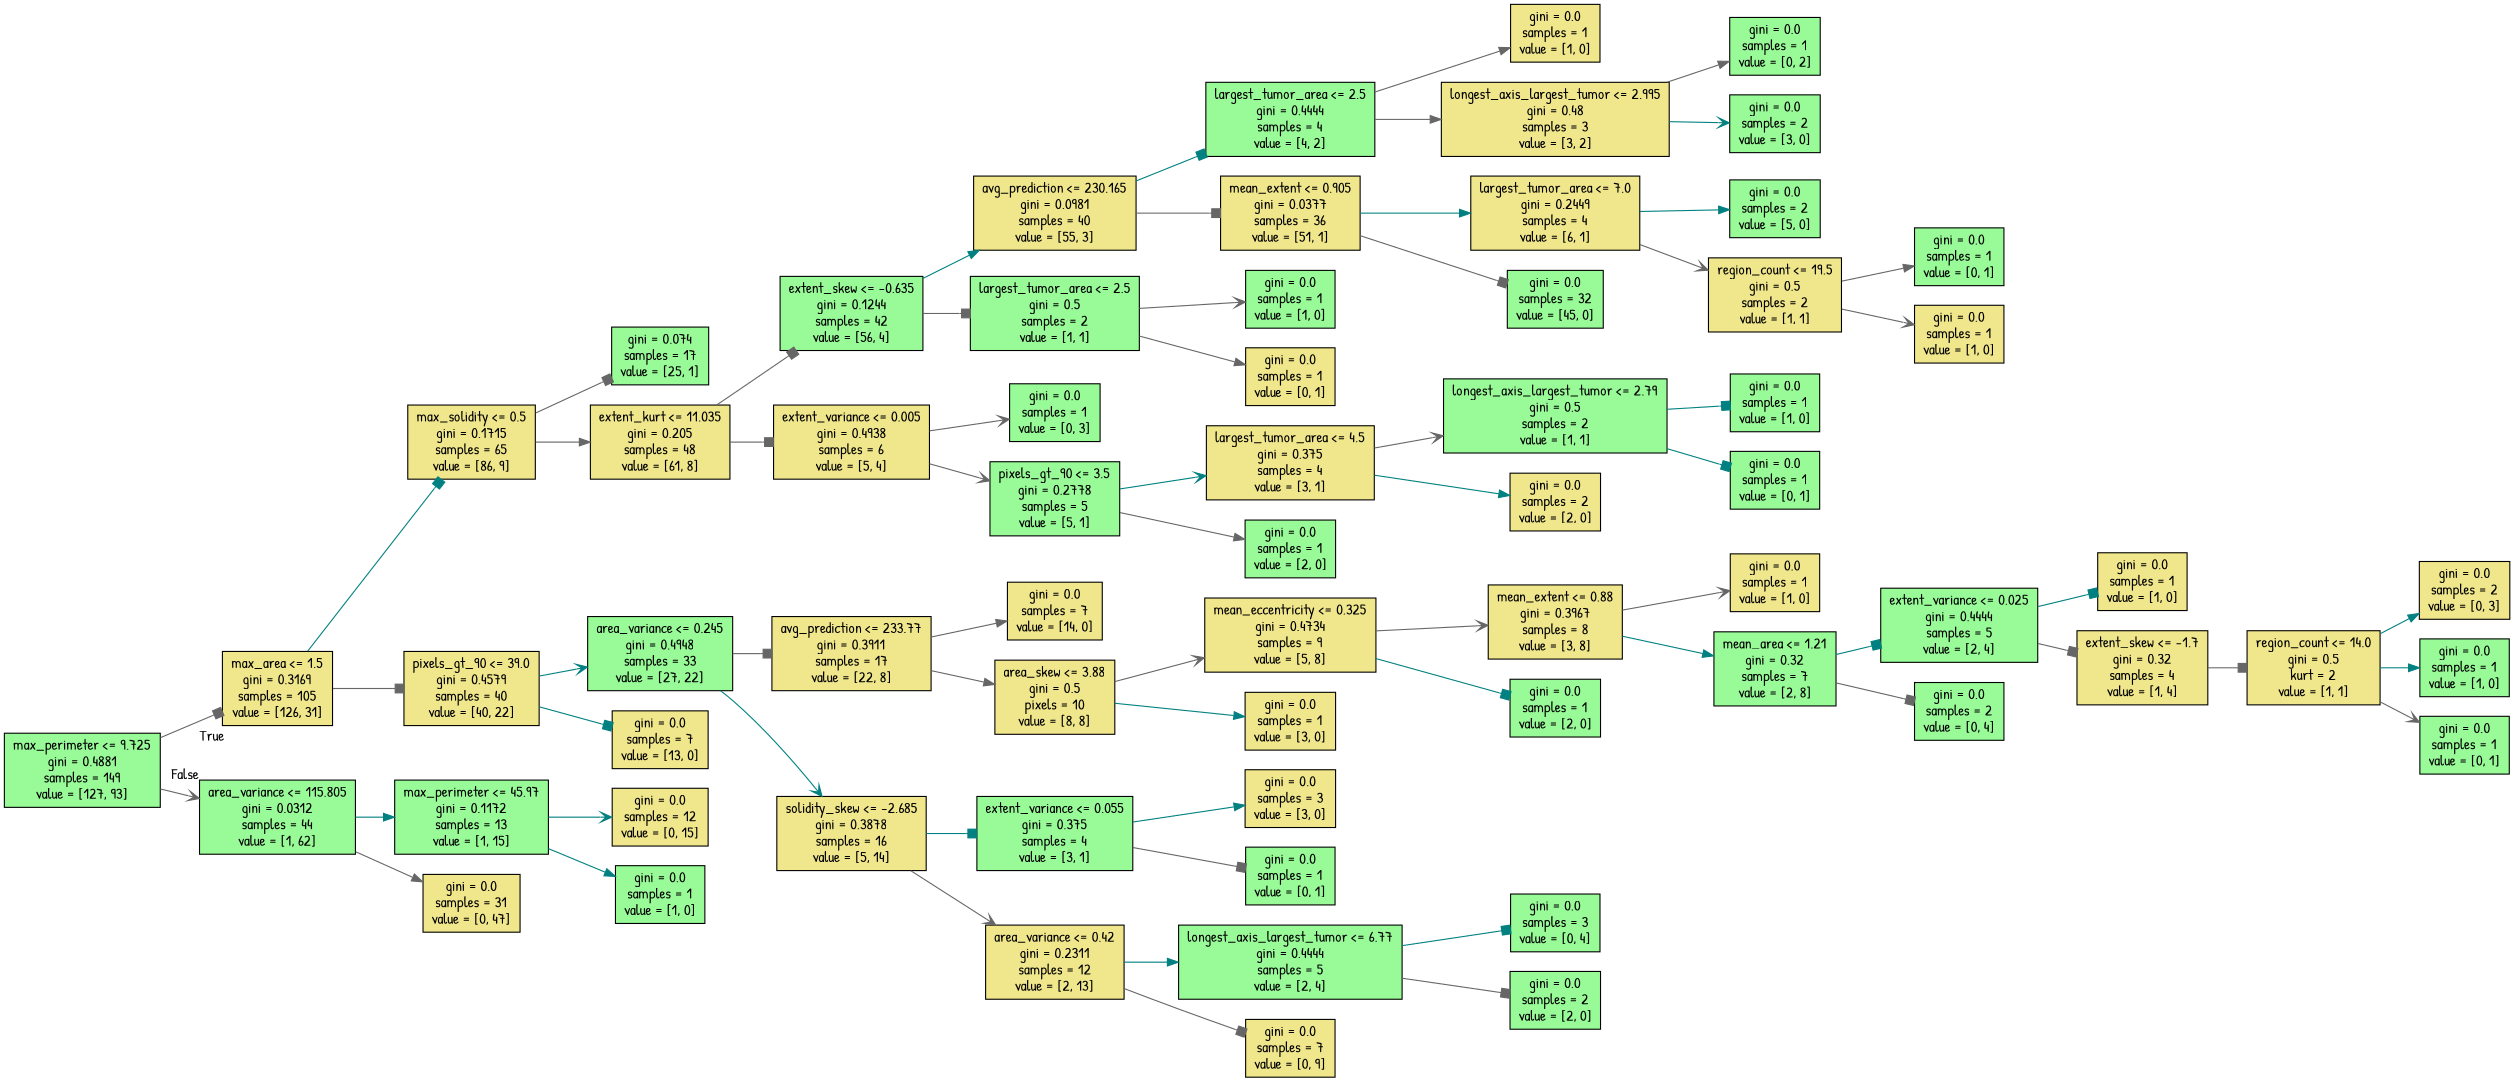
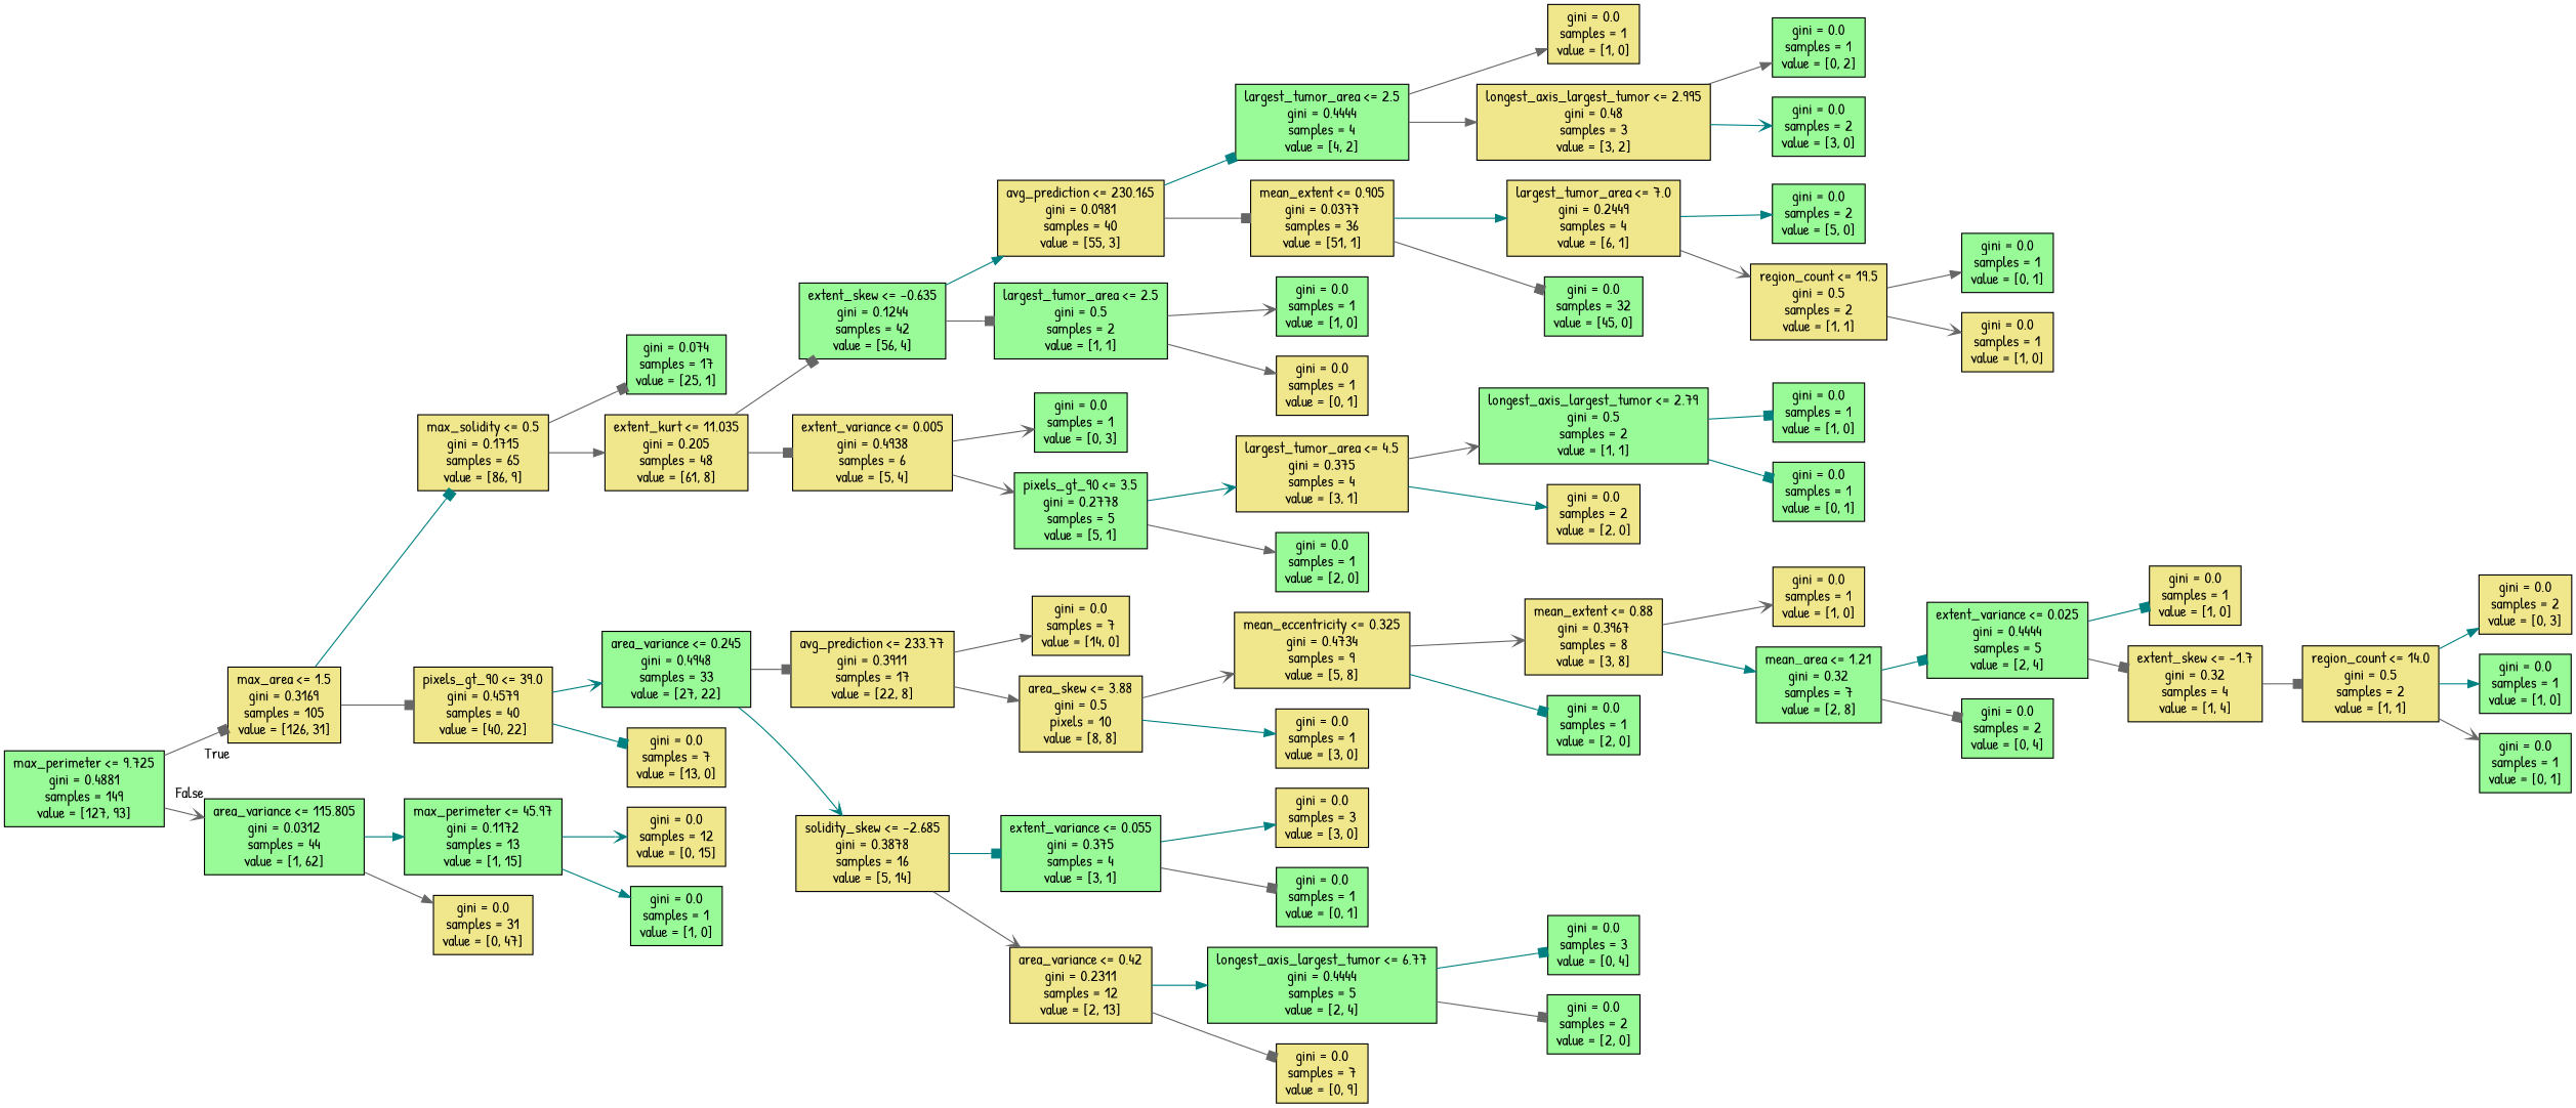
  digraph {
    fontname="Patrick Hand"
    rankdir=LR
    node [fillcolor=khaki fontname="Patrick Hand" shape=box style=filled]
    edge [arrowhead=box color=gray40 fontname="Patrick Hand"]
    n1 [fillcolor=palegreen label="max_perimeter <= 9.725\ngini = 0.4881\nsamples = 149\nvalue = [127, 93]"]
    n2 [label="max_area <= 1.5\ngini = 0.3169\nsamples = 105\nvalue = [126, 31]"]
    n3 [fillcolor=palegreen label="area_variance <= 115.805\ngini = 0.0312\nsamples = 44\nvalue = [1, 62]"]
    n4 [label="max_solidity <= 0.5\ngini = 0.1715\nsamples = 65\nvalue = [86, 9]"]
    n5 [label="pixels_gt_90 <= 39.0\ngini = 0.4579\nsamples = 40\nvalue = [40, 22]"]
    n6 [fillcolor=palegreen label="max_perimeter <= 45.97\ngini = 0.1172\nsamples = 13\nvalue = [1, 15]"]
    n7 [label="gini = 0.0\nsamples = 31\nvalue = [0, 47]"]
    n8 [fillcolor=palegreen label="gini = 0.074\nsamples = 17\nvalue = [25, 1]"]
    n9 [label="extent_kurt <= 11.035\ngini = 0.205\nsamples = 48\nvalue = [61, 8]"]
    n10 [fillcolor=palegreen label="area_variance <= 0.245\ngini = 0.4948\nsamples = 33\nvalue = [27, 22]"]
    n11 [label="gini = 0.0\nsamples = 7\nvalue = [13, 0]"]
    n12 [fillcolor=palegreen label="extent_skew <= -0.635\ngini = 0.1244\nsamples = 42\nvalue = [56, 4]"]
    n13 [label="extent_variance <= 0.005\ngini = 0.4938\nsamples = 6\nvalue = [5, 4]"]
    n14 [label="avg_prediction <= 230.165\ngini = 0.0981\nsamples = 40\nvalue = [55, 3]"]
    n15 [fillcolor=palegreen label="largest_tumor_area <= 2.5\ngini = 0.5\nsamples = 2\nvalue = [1, 1]"]
    n16 [fillcolor=palegreen label="gini = 0.0\nsamples = 1\nvalue = [0, 3]"]
    n17 [fillcolor=palegreen label="pixels_gt_90 <= 3.5\ngini = 0.2778\nsamples = 5\nvalue = [5, 1]"]
    n18 [fillcolor=palegreen label="largest_tumor_area <= 2.5\ngini = 0.4444\nsamples = 4\nvalue = [4, 2]"]
    n19 [label="mean_extent <= 0.905\ngini = 0.0377\nsamples = 36\nvalue = [51, 1]"]
    n20 [fillcolor=palegreen label="gini = 0.0\nsamples = 1\nvalue = [1, 0]"]
    n21 [label="gini = 0.0\nsamples = 1\nvalue = [0, 1]"]
    n22 [label="gini = 0.0\nsamples = 1\nvalue = [1, 0]"]
    n23 [label="longest_axis_largest_tumor <= 2.995\ngini = 0.48\nsamples = 3\nvalue = [3, 2]"]
    n24 [label="largest_tumor_area <= 7.0\ngini = 0.2449\nsamples = 4\nvalue = [6, 1]"]
    n25 [fillcolor=palegreen label="gini = 0.0\nsamples = 32\nvalue = [45, 0]"]
    n26 [fillcolor=palegreen label="gini = 0.0\nsamples = 1\nvalue = [0, 2]"]
    n27 [fillcolor=palegreen label="gini = 0.0\nsamples = 2\nvalue = [3, 0]"]
    n28 [fillcolor=palegreen label="gini = 0.0\nsamples = 2\nvalue = [5, 0]"]
    n29 [label="region_count <= 19.5\ngini = 0.5\nsamples = 2\nvalue = [1, 1]"]
    n30 [fillcolor=palegreen label="gini = 0.0\nsamples = 1\nvalue = [0, 1]"]
    n31 [label="gini = 0.0\nsamples = 1\nvalue = [1, 0]"]
    n32 [label="largest_tumor_area <= 4.5\ngini = 0.375\nsamples = 4\nvalue = [3, 1]"]
    n33 [fillcolor=palegreen label="gini = 0.0\nsamples = 1\nvalue = [2, 0]"]
    n34 [fillcolor=palegreen label="longest_axis_largest_tumor <= 2.79\ngini = 0.5\nsamples = 2\nvalue = [1, 1]"]
    n35 [label="gini = 0.0\nsamples = 2\nvalue = [2, 0]"]
    n36 [fillcolor=palegreen label="gini = 0.0\nsamples = 1\nvalue = [1, 0]"]
    n37 [fillcolor=palegreen label="gini = 0.0\nsamples = 1\nvalue = [0, 1]"]
    n38 [label="avg_prediction <= 233.77\ngini = 0.3911\nsamples = 17\nvalue = [22, 8]"]
    n39 [label="solidity_skew <= -2.685\ngini = 0.3878\nsamples = 16\nvalue = [5, 14]"]
    n40 [label="gini = 0.0\nsamples = 7\nvalue = [14, 0]"]
    n41 [label="area_skew <= 3.88\ngini = 0.5\npixels = 10\nvalue = [8, 8]"]
    n42 [fillcolor=palegreen label="extent_variance <= 0.055\ngini = 0.375\nsamples = 4\nvalue = [3, 1]"]
    n43 [label="area_variance <= 0.42\ngini = 0.2311\nsamples = 12\nvalue = [2, 13]"]
    n44 [label="mean_eccentricity <= 0.325\ngini = 0.4734\nsamples = 9\nvalue = [5, 8]"]
    n45 [label="gini = 0.0\nsamples = 1\nvalue = [3, 0]"]
    n46 [label="mean_extent <= 0.88\ngini = 0.3967\nsamples = 8\nvalue = [3, 8]"]
    n47 [fillcolor=palegreen label="gini = 0.0\nsamples = 1\nvalue = [2, 0]"]
    n48 [label="gini = 0.0\nsamples = 1\nvalue = [1, 0]"]
    n49 [fillcolor=palegreen label="mean_area <= 1.21\ngini = 0.32\nsamples = 7\nvalue = [2, 8]"]
    n50 [fillcolor=palegreen label="extent_variance <= 0.025\ngini = 0.4444\nsamples = 5\nvalue = [2, 4]"]
    n51 [fillcolor=palegreen label="gini = 0.0\nsamples = 2\nvalue = [0, 4]"]
    n52 [label="gini = 0.0\nsamples = 1\nvalue = [1, 0]"]
    n53 [label="extent_skew <= -1.7\ngini = 0.32\nsamples = 4\nvalue = [1, 4]"]
-   n54 [label="region_count <= 14.0\ngini = 0.5\nkurt = 2\nvalue = [1, 1]"]
+   n54 [label="region_count <= 14.0\ngini = 0.5\nsamples = 2\nvalue = [1, 1]"]
    n55 [label="gini = 0.0\nsamples = 2\nvalue = [0, 3]"]
    n56 [fillcolor=palegreen label="gini = 0.0\nsamples = 1\nvalue = [1, 0]"]
    n57 [fillcolor=palegreen label="gini = 0.0\nsamples = 1\nvalue = [0, 1]"]
    n58 [label="gini = 0.0\nsamples = 3\nvalue = [3, 0]"]
    n59 [fillcolor=palegreen label="gini = 0.0\nsamples = 1\nvalue = [0, 1]"]
    n60 [fillcolor=palegreen label="longest_axis_largest_tumor <= 6.77\ngini = 0.4444\nsamples = 5\nvalue = [2, 4]"]
    n61 [label="gini = 0.0\nsamples = 7\nvalue = [0, 9]"]
    n62 [fillcolor=palegreen label="gini = 0.0\nsamples = 3\nvalue = [0, 4]"]
    n63 [fillcolor=palegreen label="gini = 0.0\nsamples = 2\nvalue = [2, 0]"]
    n64 [label="gini = 0.0\nsamples = 12\nvalue = [0, 15]"]
    n65 [fillcolor=palegreen label="gini = 0.0\nsamples = 1\nvalue = [1, 0]"]
    n1 -> n2 [headlabel=True labelangle=45 labeldistance=2.5]
    n1 -> n3 [arrowhead=vee headlabel=False labelangle=-45 labeldistance=2.5]
    n2 -> n4 [color=teal]
    n2 -> n5
    n3 -> n6 [arrowhead=normal color=teal]
    n3 -> n7 [arrowhead=normal]
    n4 -> n8
    n4 -> n9 [arrowhead=normal]
    n5 -> n10 [arrowhead=vee color=teal]
    n5 -> n11 [color=teal]
    n6 -> n64 [arrowhead=vee color=teal]
    n6 -> n65 [arrowhead=normal color=teal]
    n9 -> n12
    n9 -> n13
    n10 -> n38
    n10 -> n39 [arrowhead=vee color=teal]
    n12 -> n14 [arrowhead=normal color=teal]
    n12 -> n15
    n13 -> n16 [arrowhead=vee]
    n13 -> n17 [arrowhead=vee]
    n14 -> n18 [color=teal]
    n14 -> n19
    n15 -> n20 [arrowhead=vee]
    n15 -> n21 [arrowhead=normal]
    n17 -> n32 [arrowhead=vee color=teal]
    n17 -> n33 [arrowhead=normal]
    n18 -> n22 [arrowhead=normal]
    n18 -> n23 [arrowhead=normal]
    n19 -> n24 [arrowhead=normal color=teal]
    n19 -> n25
    n23 -> n26 [arrowhead=normal]
    n23 -> n27 [arrowhead=vee color=teal]
    n24 -> n28 [arrowhead=normal color=teal]
    n24 -> n29 [arrowhead=vee]
    n29 -> n30 [arrowhead=normal]
    n29 -> n31 [arrowhead=vee]
    n32 -> n34 [arrowhead=vee]
    n32 -> n35 [arrowhead=normal color=teal]
    n34 -> n36 [color=teal]
    n34 -> n37 [color=teal]
    n38 -> n40 [arrowhead=normal]
    n38 -> n41 [arrowhead=normal]
    n39 -> n42 [color=teal]
    n39 -> n43 [arrowhead=vee]
    n41 -> n44 [arrowhead=vee]
    n41 -> n45 [arrowhead=normal color=teal]
    n42 -> n58 [arrowhead=normal color=teal]
    n42 -> n59
    n43 -> n60 [arrowhead=normal color=teal]
    n43 -> n61
    n44 -> n46 [arrowhead=vee]
    n44 -> n47 [color=teal]
    n46 -> n48 [arrowhead=vee]
    n46 -> n49 [arrowhead=normal color=teal]
    n49 -> n50 [color=teal]
    n49 -> n51
    n50 -> n52 [color=teal]
    n50 -> n53
    n53 -> n54
    n54 -> n55 [arrowhead=normal color=teal]
    n54 -> n56 [arrowhead=normal color=teal]
    n54 -> n57 [arrowhead=vee]
    n60 -> n62 [color=teal]
    n60 -> n63
  }
